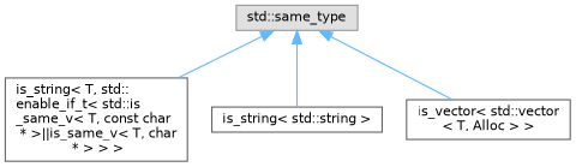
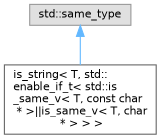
  digraph {
    rankdir=TB
    node [color=grey40 fillcolor=white fontname=Helvetica fontsize=10 shape=box style=filled]
    edge [color=steelblue1 dir=back fontname=Helvetica fontsize=10 labelfontname=Helvetica labelfontsize=10 style=solid]
    n1 [color=grey60 fillcolor="#E0E0E0" height=0.2 label="std::same_type" width=0.4]
    n2 [height=0.2 label="is_string\< T, std::\lenable_if_t\< std::is\l_same_v\< T, const char\l * \>\|\|is_same_v\< T, char\l * \> \> \>" width=0.4]
-   n3 [height=0.2 label="is_string\< std::string \>" width=0.4]
-   n4 [height=0.2 label="is_vector\< std::vector\l\< T, Alloc \> \>" width=0.4]
    n1 -> n2
-   n1 -> n3
-   n1 -> n4
  }
